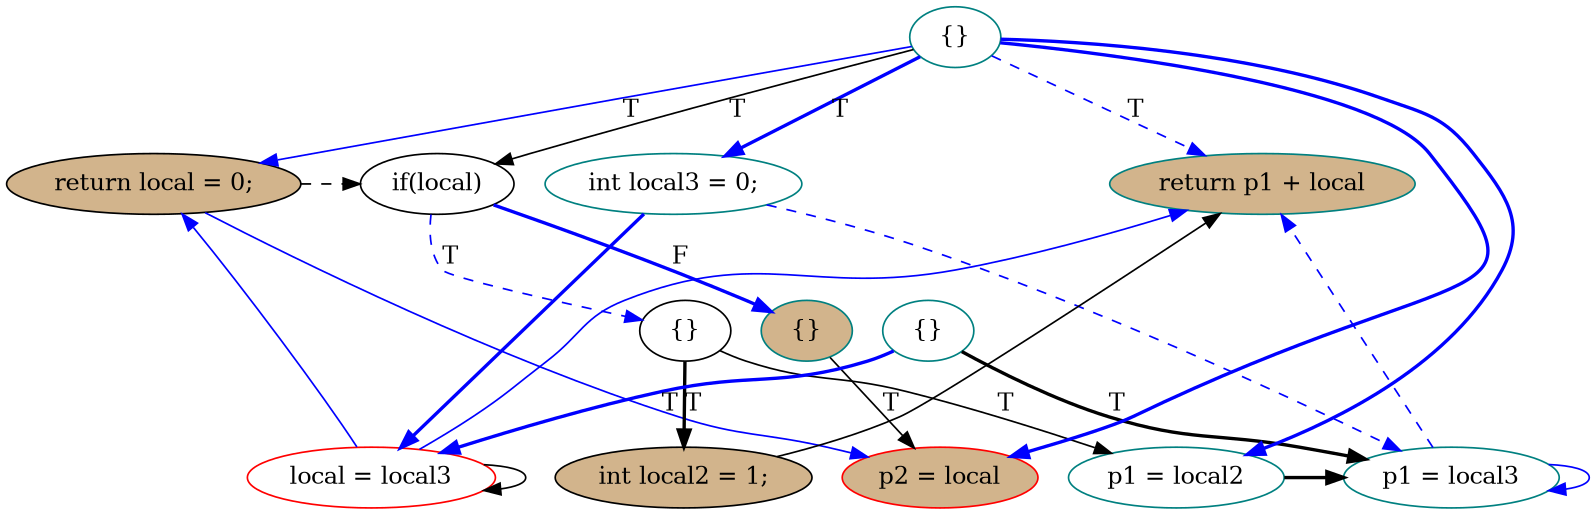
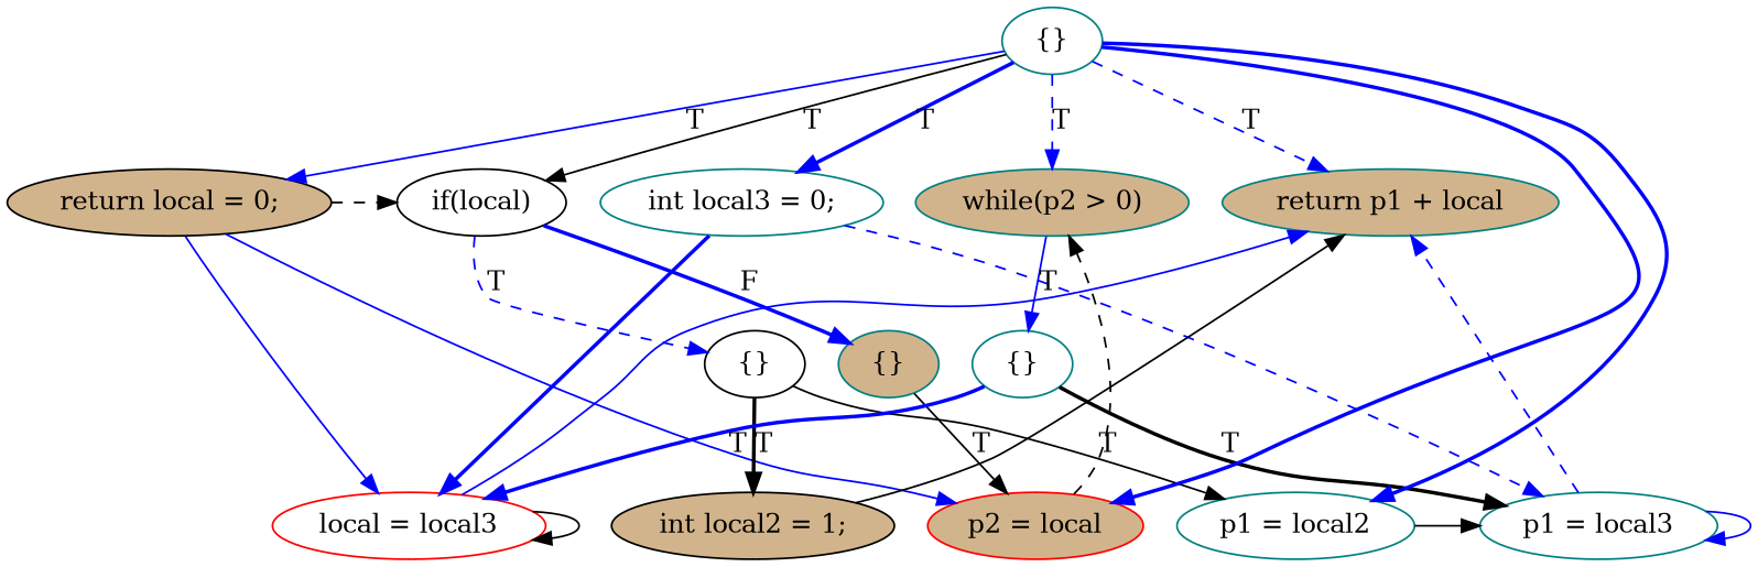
  digraph {
    ordering=out
    rankdir=TD
    node [color=teal fillcolor=white style=filled]
    edge [color=blue style=solid]
    n1 [color=black fillcolor=tan label="return local = 0;"]
    n2 [color=black label="if(local)"]
    n3 [label="int local3 = 0;"]
+   n4 [fillcolor=tan label="while(p2 > 0)"]
    n5 [fillcolor=tan label="return p1 + local"]
    n6 [color=black label="{}"]
    n7 [fillcolor=tan label="{}"]
    n8 [label="{}"]
    n9 [color=red fillcolor=tan label="p2 = local"]
    n10 [color=red label="local = local3"]
    n11 [label="p1 = local3"]
    n12 [color=black fillcolor=tan label="int local2 = 1;"]
    n13 [label="p1 = local2"]
    n14 [label="{}"]
    subgraph sub_1 {
      rank=same
      n1
      n2
      n3
+     n4
      n5
    }
    subgraph sub_2 {
      rank=same
      n6
      n7
      n8
    }
    subgraph sub_3 {
      rank=same
      n9
      n10
      n11
      n12
      n13
    }
    n1 -> n2 [color=black style=dashed]
    n1 -> n9
-   n10 -> n1
+   n1 -> n10
    n2 -> n6 [label=T style=dashed]
    n2 -> n7 [label=F style=bold]
    n3 -> n10 [style=bold]
    n3 -> n11 [style=dashed]
+   n4 -> n8 [label=T]
    n6 -> n12 [color=black label=T style=bold]
    n6 -> n13 [color=black label=T]
    n7 -> n9 [color=black label=T]
    n8 -> n10 [label=T style=bold]
    n8 -> n11 [color=black label=T style=bold]
+   n9 -> n4 [color=black style=dashed]
    n10 -> n5
    n10 -> n10 [color=black]
    n11 -> n5 [style=dashed]
    n11 -> n11
    n12 -> n5 [color=black]
-   n13 -> n11 [color=black style=bold]
+   n13 -> n11 [color=black]
    n14 -> n1 [label=T]
    n14 -> n2 [color=black label=T]
    n14 -> n3 [label=T style=bold]
+   n14 -> n4 [label=T style=dashed]
    n14 -> n5 [label=T style=dashed]
    n14 -> n9 [style=bold]
    n14 -> n13 [style=bold]
  }
